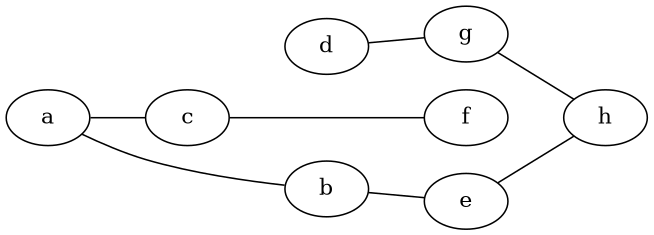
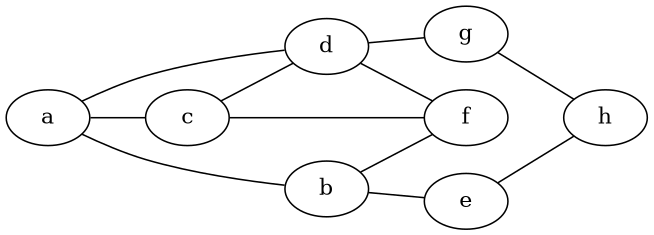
  graph {
    rankdir=LR
    edge [penwidth=1]
    a
    b
    c
    d
    e
    f
    g
    h
    a -- b
    a -- c
+   a -- d
    b -- e
+   b -- f
+   c -- d
    c -- f
+   d -- f
    d -- g
    e -- h
    g -- h
  }
